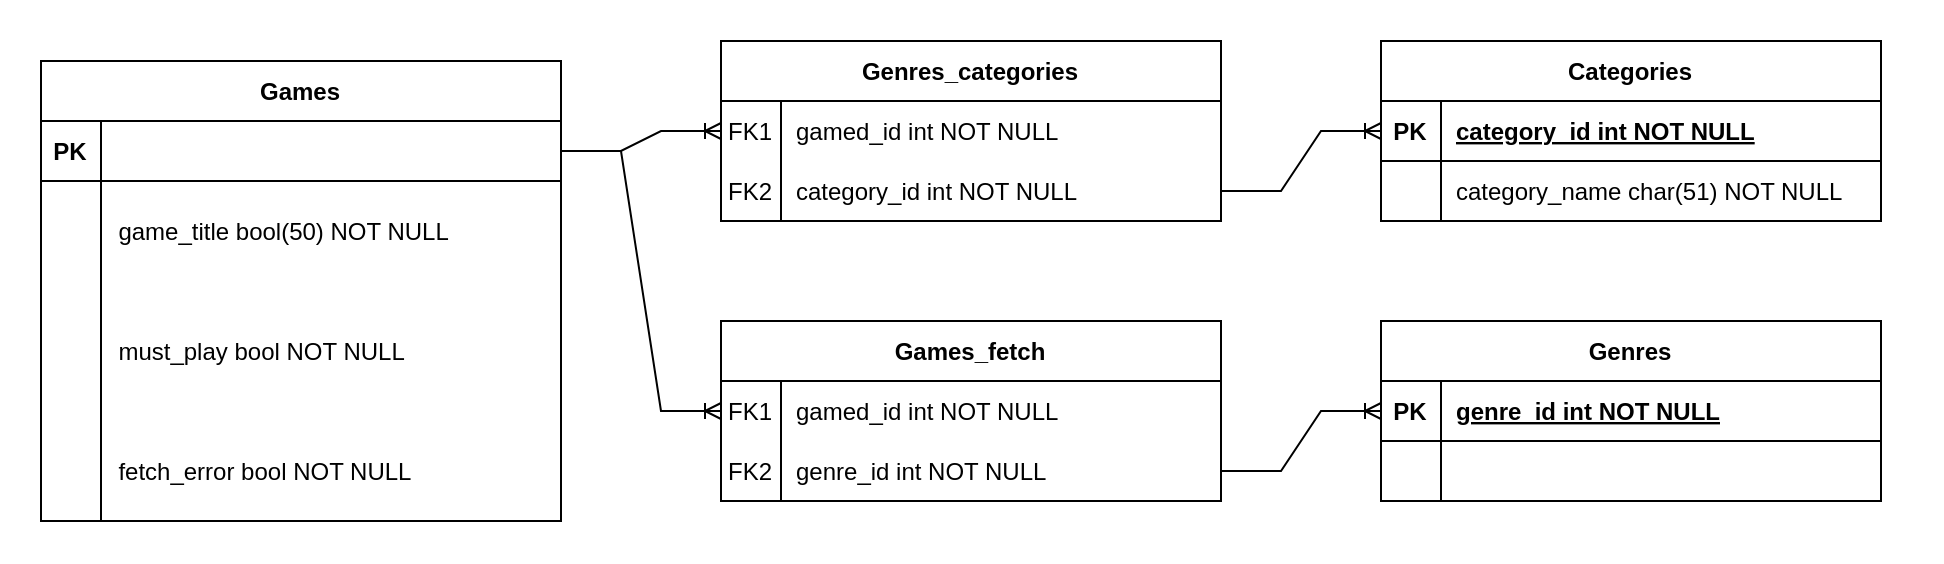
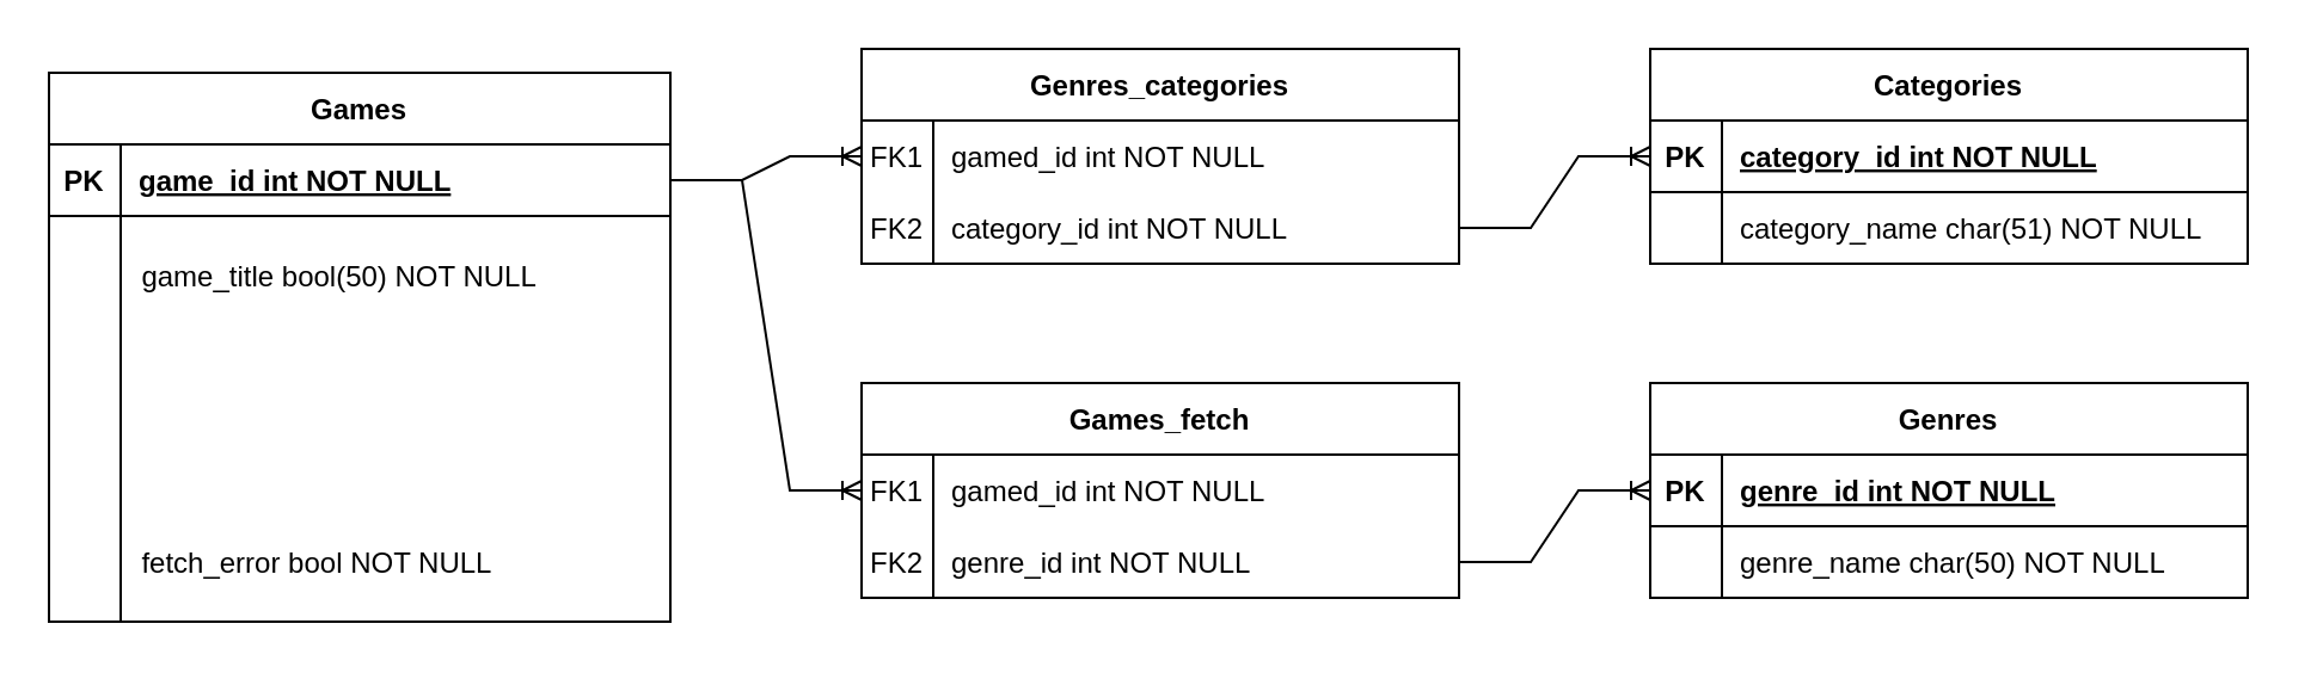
  <mxCell id="0" />
  <mxCell id="1" parent="0" />
  <mxCell id="2" value="" style="group" vertex="1" connectable="0" parent="1"><mxGeometry x="20" y="30" width="260" height="220" as="geometry" /></mxCell>
  <mxCell id="3" value="Games" style="shape=table;startSize=30;container=1;collapsible=1;childLayout=tableLayout;fixedRows=1;rowLines=0;fontStyle=1;align=center;resizeLast=1;" parent="2" vertex="1"><mxGeometry width="260" height="230" as="geometry"><mxRectangle width="80" height="30" as="alternateBounds" /></mxGeometry></mxCell>
  <mxCell id="4" value="" style="shape=partialRectangle;collapsible=0;dropTarget=0;pointerEvents=0;fillColor=none;points=[[0,0.5],[1,0.5]];portConstraint=eastwest;top=0;left=0;right=0;bottom=1;" parent="3" vertex="1"><mxGeometry y="30" width="260" height="30" as="geometry" /></mxCell>
  <mxCell id="5" value="PK" style="shape=partialRectangle;overflow=hidden;connectable=0;fillColor=none;top=0;left=0;bottom=0;right=0;fontStyle=1;" parent="4" vertex="1"><mxGeometry width="30" height="30" as="geometry"><mxRectangle width="30" height="30" as="alternateBounds" /></mxGeometry></mxCell>
+ <mxCell id="6" value="game_id int NOT NULL " style="shape=partialRectangle;overflow=hidden;connectable=0;fillColor=none;top=0;left=0;bottom=0;right=0;align=left;spacingLeft=6;fontStyle=5;" parent="4" vertex="1"><mxGeometry x="30" width="230" height="30" as="geometry"><mxRectangle width="230" height="30" as="alternateBounds" /></mxGeometry></mxCell>
  <mxCell id="7" value="" style="shape=partialRectangle;collapsible=0;dropTarget=0;pointerEvents=0;fillColor=none;points=[[0,0.5],[1,0.5]];portConstraint=eastwest;top=0;left=0;right=0;bottom=0;" parent="3" vertex="1"><mxGeometry y="60" width="260" height="170" as="geometry" /></mxCell>
  <mxCell id="8" value="" style="shape=partialRectangle;overflow=hidden;connectable=0;fillColor=none;top=0;left=0;bottom=0;right=0;" parent="7" vertex="1"><mxGeometry width="30" height="170" as="geometry"><mxRectangle width="30" height="170" as="alternateBounds" /></mxGeometry></mxCell>
  <mxCell id="9" value="" style="shape=partialRectangle;overflow=hidden;connectable=0;fillColor=none;top=0;left=0;bottom=0;right=0;align=left;spacingLeft=6;" parent="7" vertex="1"><mxGeometry x="30" width="230" height="170" as="geometry"><mxRectangle width="230" height="170" as="alternateBounds" /></mxGeometry></mxCell>
  <mxCell id="10" value="game_title bool(50) NOT NULL" style="shape=partialRectangle;overflow=hidden;connectable=0;fillColor=none;top=0;left=0;bottom=0;right=0;align=left;spacingLeft=6;" parent="2" vertex="1"><mxGeometry x="31.2" y="70" width="228.8" height="30" as="geometry"><mxRectangle width="220" height="30" as="alternateBounds" /></mxGeometry></mxCell>
- <mxCell id="11" value="must_play bool NOT NULL" style="shape=partialRectangle;overflow=hidden;connectable=0;fillColor=none;top=0;left=0;bottom=0;right=0;align=left;spacingLeft=6;" parent="2" vertex="1"><mxGeometry x="31.2" y="130" width="228.8" height="30" as="geometry"><mxRectangle width="220" height="30" as="alternateBounds" /></mxGeometry></mxCell>
  <mxCell id="12" value="fetch_error bool NOT NULL" style="shape=partialRectangle;overflow=hidden;connectable=0;fillColor=none;top=0;left=0;bottom=0;right=0;align=left;spacingLeft=6;" vertex="1" parent="2"><mxGeometry x="31.2" y="190" width="228.8" height="30" as="geometry"><mxRectangle width="220" height="30" as="alternateBounds" /></mxGeometry></mxCell>
  <mxCell id="13" value="" style="group" vertex="1" connectable="0" parent="1"><mxGeometry x="700" y="20" width="250" height="240" as="geometry" /></mxCell>
  <mxCell id="14" value="" style="group" vertex="1" connectable="0" parent="13"><mxGeometry x="-10" width="250" height="110" as="geometry" /></mxCell>
  <mxCell id="15" value="Categories" style="shape=table;startSize=30;container=1;collapsible=1;childLayout=tableLayout;fixedRows=1;rowLines=0;fontStyle=1;align=center;resizeLast=1;" vertex="1" parent="14"><mxGeometry width="250" height="90" as="geometry"><mxRectangle width="80" height="30" as="alternateBounds" /></mxGeometry></mxCell>
  <mxCell id="16" value="" style="shape=partialRectangle;collapsible=0;dropTarget=0;pointerEvents=0;fillColor=none;points=[[0,0.5],[1,0.5]];portConstraint=eastwest;top=0;left=0;right=0;bottom=1;" vertex="1" parent="15"><mxGeometry y="30" width="250" height="30" as="geometry" /></mxCell>
  <mxCell id="17" value="PK" style="shape=partialRectangle;overflow=hidden;connectable=0;fillColor=none;top=0;left=0;bottom=0;right=0;fontStyle=1;" vertex="1" parent="16"><mxGeometry width="30" height="30" as="geometry"><mxRectangle width="30" height="30" as="alternateBounds" /></mxGeometry></mxCell>
  <mxCell id="18" value="category_id int NOT NULL " style="shape=partialRectangle;overflow=hidden;connectable=0;fillColor=none;top=0;left=0;bottom=0;right=0;align=left;spacingLeft=6;fontStyle=5;" vertex="1" parent="16"><mxGeometry x="30" width="220" height="30" as="geometry"><mxRectangle width="220" height="30" as="alternateBounds" /></mxGeometry></mxCell>
  <mxCell id="19" value="" style="shape=partialRectangle;collapsible=0;dropTarget=0;pointerEvents=0;fillColor=none;points=[[0,0.5],[1,0.5]];portConstraint=eastwest;top=0;left=0;right=0;bottom=0;" vertex="1" parent="15"><mxGeometry y="60" width="250" height="30" as="geometry" /></mxCell>
  <mxCell id="20" value="" style="shape=partialRectangle;overflow=hidden;connectable=0;fillColor=none;top=0;left=0;bottom=0;right=0;" vertex="1" parent="19"><mxGeometry width="30" height="30" as="geometry"><mxRectangle width="30" height="30" as="alternateBounds" /></mxGeometry></mxCell>
  <mxCell id="21" value="" style="shape=partialRectangle;overflow=hidden;connectable=0;fillColor=none;top=0;left=0;bottom=0;right=0;align=left;spacingLeft=6;" vertex="1" parent="19"><mxGeometry x="30" width="220" height="30" as="geometry"><mxRectangle width="220" height="30" as="alternateBounds" /></mxGeometry></mxCell>
  <mxCell id="22" value="" style="shape=partialRectangle;overflow=hidden;connectable=0;fillColor=none;top=0;left=0;bottom=0;right=0;" vertex="1" parent="14"><mxGeometry y="80" width="30" height="30" as="geometry"><mxRectangle width="30" height="30" as="alternateBounds" /></mxGeometry></mxCell>
  <mxCell id="23" value="category_name char(51) NOT NULL" style="shape=partialRectangle;overflow=hidden;connectable=0;fillColor=none;top=0;left=0;bottom=0;right=0;align=left;spacingLeft=6;" vertex="1" parent="14"><mxGeometry x="30" y="60" width="220" height="30" as="geometry"><mxRectangle width="220" height="30" as="alternateBounds" /></mxGeometry></mxCell>
  <mxCell id="24" value="" style="shape=partialRectangle;overflow=hidden;connectable=0;fillColor=none;top=0;left=0;bottom=0;right=0;" vertex="1" parent="1"><mxGeometry x="710" y="110" width="30" height="30" as="geometry"><mxRectangle width="30" height="30" as="alternateBounds" /></mxGeometry></mxCell>
  <mxCell id="25" value="" style="group;movable=1;resizable=1;rotatable=1;deletable=1;editable=1;locked=0;connectable=1;" vertex="1" connectable="0" parent="1"><mxGeometry x="360" y="160" width="250" height="90" as="geometry" /></mxCell>
  <mxCell id="26" value="Games_fetch" style="shape=table;startSize=30;container=1;collapsible=1;childLayout=tableLayout;fixedRows=1;rowLines=0;fontStyle=1;align=center;resizeLast=1;movable=1;resizable=1;rotatable=1;deletable=1;editable=1;locked=0;connectable=1;" vertex="1" parent="25"><mxGeometry width="250" height="90" as="geometry"><mxRectangle width="80" height="30" as="alternateBounds" /></mxGeometry></mxCell>
  <mxCell id="27" value="" style="shape=partialRectangle;collapsible=0;dropTarget=0;pointerEvents=0;fillColor=none;points=[[0,0.5],[1,0.5]];portConstraint=eastwest;top=0;left=0;right=0;bottom=1;movable=1;resizable=1;rotatable=1;deletable=1;editable=1;locked=0;connectable=1;" vertex="1" parent="26"><mxGeometry y="30" width="250" height="60" as="geometry" /></mxCell>
  <mxCell id="28" value="" style="shape=partialRectangle;overflow=hidden;connectable=1;fillColor=none;top=0;left=0;bottom=0;right=0;fontStyle=1;movable=1;resizable=1;rotatable=1;deletable=1;editable=1;locked=0;" vertex="1" parent="27"><mxGeometry width="30" height="60" as="geometry"><mxRectangle width="30" height="60" as="alternateBounds" /></mxGeometry></mxCell>
  <mxCell id="29" value="" style="shape=partialRectangle;overflow=hidden;connectable=1;fillColor=none;top=0;left=0;bottom=0;right=0;align=left;spacingLeft=6;fontStyle=5;movable=1;resizable=1;rotatable=1;deletable=1;editable=1;locked=0;" vertex="1" parent="27"><mxGeometry x="30" width="220" height="60" as="geometry"><mxRectangle width="220" height="60" as="alternateBounds" /></mxGeometry></mxCell>
  <mxCell id="30" value="genre_id int NOT NULL" style="shape=partialRectangle;overflow=hidden;connectable=1;fillColor=none;top=0;left=0;bottom=0;right=0;align=left;spacingLeft=6;movable=1;resizable=1;rotatable=1;deletable=1;editable=1;locked=0;" vertex="1" parent="25"><mxGeometry x="30" y="60" width="220" height="30" as="geometry"><mxRectangle width="220" height="30" as="alternateBounds" /></mxGeometry></mxCell>
  <mxCell id="31" value="FK2" style="shape=partialRectangle;overflow=hidden;connectable=1;fillColor=none;top=0;left=0;bottom=0;right=0;fontStyle=0;movable=1;resizable=1;rotatable=1;deletable=1;editable=1;locked=0;" vertex="1" parent="25"><mxGeometry y="60" width="30" height="30" as="geometry"><mxRectangle width="30" height="30" as="alternateBounds" /></mxGeometry></mxCell>
  <mxCell id="32" value="gamed_id int NOT NULL" style="shape=partialRectangle;overflow=hidden;connectable=1;fillColor=none;top=0;left=0;bottom=0;right=0;align=left;spacingLeft=6;movable=1;resizable=1;rotatable=1;deletable=1;editable=1;locked=0;" vertex="1" parent="25"><mxGeometry x="30" y="30" width="220" height="30" as="geometry"><mxRectangle width="220" height="30" as="alternateBounds" /></mxGeometry></mxCell>
  <mxCell id="33" value="FK1" style="shape=partialRectangle;overflow=hidden;connectable=1;fillColor=none;top=0;left=0;bottom=0;right=0;fontStyle=0;movable=1;resizable=1;rotatable=1;deletable=1;editable=1;locked=0;" vertex="1" parent="25"><mxGeometry y="30" width="30" height="30" as="geometry"><mxRectangle width="30" height="30" as="alternateBounds" /></mxGeometry></mxCell>
  <mxCell id="34" value="" style="group" vertex="1" connectable="0" parent="1"><mxGeometry x="690" y="160" width="250" height="90" as="geometry" /></mxCell>
  <mxCell id="35" value="Genres" style="shape=table;startSize=30;container=1;collapsible=1;childLayout=tableLayout;fixedRows=1;rowLines=0;fontStyle=1;align=center;resizeLast=1;" vertex="1" parent="34"><mxGeometry width="250" height="90" as="geometry"><mxRectangle width="80" height="30" as="alternateBounds" /></mxGeometry></mxCell>
  <mxCell id="36" value="" style="shape=partialRectangle;collapsible=0;dropTarget=0;pointerEvents=0;fillColor=none;points=[[0,0.5],[1,0.5]];portConstraint=eastwest;top=0;left=0;right=0;bottom=1;" vertex="1" parent="35"><mxGeometry y="30" width="250" height="30" as="geometry" /></mxCell>
  <mxCell id="37" value="PK" style="shape=partialRectangle;overflow=hidden;connectable=0;fillColor=none;top=0;left=0;bottom=0;right=0;fontStyle=1;" vertex="1" parent="36"><mxGeometry width="30" height="30" as="geometry"><mxRectangle width="30" height="30" as="alternateBounds" /></mxGeometry></mxCell>
  <mxCell id="38" value="genre_id int NOT NULL " style="shape=partialRectangle;overflow=hidden;connectable=0;fillColor=none;top=0;left=0;bottom=0;right=0;align=left;spacingLeft=6;fontStyle=5;" vertex="1" parent="36"><mxGeometry x="30" width="220" height="30" as="geometry"><mxRectangle width="220" height="30" as="alternateBounds" /></mxGeometry></mxCell>
  <mxCell id="39" value="" style="shape=partialRectangle;collapsible=0;dropTarget=0;pointerEvents=0;fillColor=none;points=[[0,0.5],[1,0.5]];portConstraint=eastwest;top=0;left=0;right=0;bottom=0;" vertex="1" parent="35"><mxGeometry y="60" width="250" height="30" as="geometry" /></mxCell>
  <mxCell id="40" value="" style="shape=partialRectangle;overflow=hidden;connectable=0;fillColor=none;top=0;left=0;bottom=0;right=0;" vertex="1" parent="39"><mxGeometry width="30" height="30" as="geometry"><mxRectangle width="30" height="30" as="alternateBounds" /></mxGeometry></mxCell>
  <mxCell id="41" value="" style="shape=partialRectangle;overflow=hidden;connectable=0;fillColor=none;top=0;left=0;bottom=0;right=0;align=left;spacingLeft=6;" vertex="1" parent="39"><mxGeometry x="30" width="220" height="30" as="geometry"><mxRectangle width="220" height="30" as="alternateBounds" /></mxGeometry></mxCell>
+ <mxCell id="42" value="genre_name char(50) NOT NULL" style="shape=partialRectangle;overflow=hidden;connectable=0;fillColor=none;top=0;left=0;bottom=0;right=0;align=left;spacingLeft=6;" vertex="1" parent="34"><mxGeometry x="30" y="60" width="220" height="30" as="geometry"><mxRectangle width="220" height="30" as="alternateBounds" /></mxGeometry></mxCell>
  <mxCell id="43" value="" style="edgeStyle=entityRelationEdgeStyle;fontSize=12;html=1;endArrow=ERoneToMany;rounded=0;exitX=1;exitY=0.5;exitDx=0;exitDy=0;entryX=0;entryY=0.5;entryDx=0;entryDy=0;" edge="1" parent="1" source="4" target="52"><mxGeometry width="100" height="100" relative="1" as="geometry"><mxPoint x="290" y="65" as="sourcePoint" /><mxPoint x="380" y="-10" as="targetPoint" /></mxGeometry></mxCell>
  <mxCell id="44" value="" style="group;movable=1;resizable=1;rotatable=1;deletable=1;editable=1;locked=0;connectable=1;" vertex="1" connectable="0" parent="1"><mxGeometry x="360" y="20" width="250" height="90" as="geometry" /></mxCell>
  <mxCell id="45" value="Genres_categories" style="shape=table;startSize=30;container=1;collapsible=1;childLayout=tableLayout;fixedRows=1;rowLines=0;fontStyle=1;align=center;resizeLast=1;movable=1;resizable=1;rotatable=1;deletable=1;editable=1;locked=0;connectable=1;" vertex="1" parent="44"><mxGeometry width="250" height="90" as="geometry"><mxRectangle width="80" height="30" as="alternateBounds" /></mxGeometry></mxCell>
  <mxCell id="46" value="" style="shape=partialRectangle;collapsible=0;dropTarget=0;pointerEvents=0;fillColor=none;points=[[0,0.5],[1,0.5]];portConstraint=eastwest;top=0;left=0;right=0;bottom=1;movable=1;resizable=1;rotatable=1;deletable=1;editable=1;locked=0;connectable=1;" vertex="1" parent="45"><mxGeometry y="30" width="250" height="60" as="geometry" /></mxCell>
  <mxCell id="47" value="" style="shape=partialRectangle;overflow=hidden;connectable=1;fillColor=none;top=0;left=0;bottom=0;right=0;fontStyle=1;movable=1;resizable=1;rotatable=1;deletable=1;editable=1;locked=0;" vertex="1" parent="46"><mxGeometry width="30" height="60" as="geometry"><mxRectangle width="30" height="60" as="alternateBounds" /></mxGeometry></mxCell>
  <mxCell id="48" value="" style="shape=partialRectangle;overflow=hidden;connectable=1;fillColor=none;top=0;left=0;bottom=0;right=0;align=left;spacingLeft=6;fontStyle=5;movable=1;resizable=1;rotatable=1;deletable=1;editable=1;locked=0;" vertex="1" parent="46"><mxGeometry x="30" width="220" height="60" as="geometry"><mxRectangle width="220" height="60" as="alternateBounds" /></mxGeometry></mxCell>
  <mxCell id="49" value="category_id int NOT NULL" style="shape=partialRectangle;overflow=hidden;connectable=1;fillColor=none;top=0;left=0;bottom=0;right=0;align=left;spacingLeft=6;movable=1;resizable=1;rotatable=1;deletable=1;editable=1;locked=0;" vertex="1" parent="44"><mxGeometry x="30" y="60" width="220" height="30" as="geometry"><mxRectangle width="220" height="30" as="alternateBounds" /></mxGeometry></mxCell>
  <mxCell id="50" value="FK2" style="shape=partialRectangle;overflow=hidden;connectable=1;fillColor=none;top=0;left=0;bottom=0;right=0;fontStyle=0;movable=1;resizable=1;rotatable=1;deletable=1;editable=1;locked=0;" vertex="1" parent="44"><mxGeometry y="60" width="30" height="30" as="geometry"><mxRectangle width="30" height="30" as="alternateBounds" /></mxGeometry></mxCell>
  <mxCell id="51" value="gamed_id int NOT NULL" style="shape=partialRectangle;overflow=hidden;connectable=1;fillColor=none;top=0;left=0;bottom=0;right=0;align=left;spacingLeft=6;movable=1;resizable=1;rotatable=1;deletable=1;editable=1;locked=0;" vertex="1" parent="44"><mxGeometry x="30" y="30" width="220" height="30" as="geometry"><mxRectangle width="220" height="30" as="alternateBounds" /></mxGeometry></mxCell>
  <mxCell id="52" value="FK1" style="shape=partialRectangle;overflow=hidden;connectable=1;fillColor=none;top=0;left=0;bottom=0;right=0;fontStyle=0;movable=1;resizable=1;rotatable=1;deletable=1;editable=1;locked=0;" vertex="1" parent="44"><mxGeometry y="30" width="30" height="30" as="geometry"><mxRectangle width="30" height="30" as="alternateBounds" /></mxGeometry></mxCell>
  <mxCell id="53" value="" style="edgeStyle=entityRelationEdgeStyle;fontSize=12;html=1;endArrow=ERoneToMany;rounded=0;exitX=1;exitY=0.5;exitDx=0;exitDy=0;entryX=0;entryY=0.5;entryDx=0;entryDy=0;" edge="1" parent="1" source="49" target="16"><mxGeometry width="100" height="100" relative="1" as="geometry"><mxPoint x="650" y="30" as="sourcePoint" /><mxPoint x="750" y="-70" as="targetPoint" /></mxGeometry></mxCell>
  <mxCell id="54" value="" style="edgeStyle=entityRelationEdgeStyle;fontSize=12;html=1;endArrow=ERoneToMany;rounded=0;exitX=1;exitY=0.5;exitDx=0;exitDy=0;entryX=0;entryY=0.5;entryDx=0;entryDy=0;" edge="1" parent="1" source="4" target="33"><mxGeometry width="100" height="100" relative="1" as="geometry"><mxPoint x="280" y="45" as="sourcePoint" /><mxPoint x="340" y="215" as="targetPoint" /></mxGeometry></mxCell>
  <mxCell id="55" value="" style="edgeStyle=entityRelationEdgeStyle;fontSize=12;html=1;endArrow=ERoneToMany;rounded=0;exitX=1;exitY=0.5;exitDx=0;exitDy=0;entryX=0;entryY=0.5;entryDx=0;entryDy=0;" edge="1" parent="1" source="30" target="36"><mxGeometry width="100" height="100" relative="1" as="geometry"><mxPoint x="590" y="325" as="sourcePoint" /><mxPoint x="660" y="280" as="targetPoint" /></mxGeometry></mxCell>
